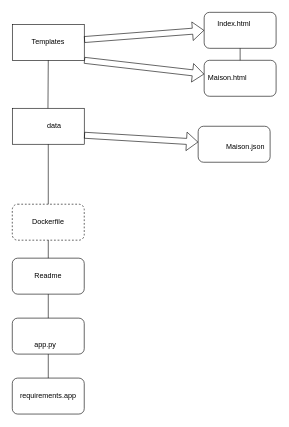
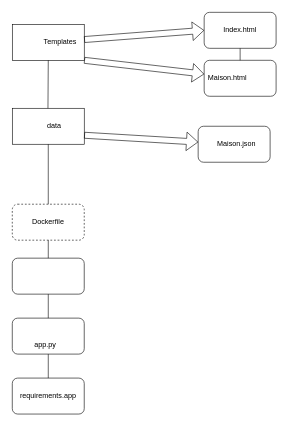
  <mxCell id="0" />
  <mxCell id="1" parent="0" />
  <mxCell id="2" value="" style="rounded=0;whiteSpace=wrap;html=1;" vertex="1" parent="1"><mxGeometry x="20" y="180" width="120" height="60" as="geometry" /></mxCell>
  <mxCell id="3" value="" style="rounded=0;whiteSpace=wrap;html=1;" vertex="1" parent="1"><mxGeometry x="20" y="40" width="120" height="60" as="geometry" /></mxCell>
  <mxCell id="4" value="" style="rounded=1;whiteSpace=wrap;html=1;" vertex="1" parent="1"><mxGeometry x="340" width="120" height="60" as="geometry" y="20" /></mxCell>
  <mxCell id="5" value="" style="rounded=1;whiteSpace=wrap;html=1;" vertex="1" parent="1"><mxGeometry x="340" y="100" width="120" height="60" as="geometry" /></mxCell>
  <mxCell id="6" value="" style="rounded=1;whiteSpace=wrap;html=1;" vertex="1" parent="1"><mxGeometry x="330" y="210" width="120" height="60" as="geometry" /></mxCell>
  <mxCell id="7" value="Dockerfile" style="rounded=1;whiteSpace=wrap;html=1;dashed=1;" vertex="1" parent="1"><mxGeometry x="20" y="340" width="120" height="60" as="geometry" /></mxCell>
  <mxCell id="8" value="" style="rounded=1;whiteSpace=wrap;html=1;" vertex="1" parent="1"><mxGeometry x="20" y="430" width="120" height="60" as="geometry" /></mxCell>
  <mxCell id="9" value="" style="rounded=1;whiteSpace=wrap;html=1;" vertex="1" parent="1"><mxGeometry x="20" y="530" width="120" height="60" as="geometry" /></mxCell>
  <mxCell id="10" value="" style="rounded=1;whiteSpace=wrap;html=1;" vertex="1" parent="1"><mxGeometry x="20" y="630" width="120" height="60" as="geometry" /></mxCell>
- <mxCell id="11" value="Templates" style="text;html=1;strokeColor=none;fillColor=none;align=center;verticalAlign=middle;whiteSpace=wrap;rounded=0;" vertex="1" parent="1"><mxGeometry x="60" y="60" width="40" height="20" as="geometry" /></mxCell>
- <mxCell id="12" value="Index.html" style="text;html=1;strokeColor=none;fillColor=none;align=center;verticalAlign=middle;whiteSpace=wrap;rounded=0;" vertex="1" parent="1"><mxGeometry x="370" y="30" width="40" height="20" as="geometry" /></mxCell>
+ <mxCell id="11" value="Templates" style="text;html=1;strokeColor=none;fillColor=none;align=center;verticalAlign=middle;whiteSpace=wrap;rounded=0;" vertex="1" parent="1"><mxGeometry x="80" y="60" width="40" height="20" as="geometry" /></mxCell>
+ <mxCell id="12" value="Index.html" style="text;html=1;strokeColor=none;fillColor=none;align=center;verticalAlign=middle;whiteSpace=wrap;rounded=0;" vertex="1" parent="1"><mxGeometry x="380" y="40" width="40" height="20" as="geometry" /></mxCell>
  <mxCell id="13" value="Maison.html" style="text;html=1;strokeColor=none;fillColor=none;align=center;verticalAlign=middle;whiteSpace=wrap;rounded=0;" vertex="1" parent="1"><mxGeometry x="359" y="120" width="40" height="20" as="geometry" /></mxCell>
  <mxCell id="14" value="data" style="text;html=1;strokeColor=none;fillColor=none;align=center;verticalAlign=middle;whiteSpace=wrap;rounded=0;" vertex="1" parent="1"><mxGeometry x="70" y="200" width="40" height="20" as="geometry" /></mxCell>
- <mxCell id="15" value="Maison.json" style="text;html=1;strokeColor=none;fillColor=none;align=center;verticalAlign=middle;whiteSpace=wrap;rounded=0;" vertex="1" parent="1"><mxGeometry x="389" y="235" width="40" height="20" as="geometry" /></mxCell>
- <mxCell id="16" value="Readme" style="text;html=1;strokeColor=none;fillColor=none;align=center;verticalAlign=middle;whiteSpace=wrap;rounded=0;" vertex="1" parent="1"><mxGeometry x="60" y="450" width="40" height="20" as="geometry" /></mxCell>
+ <mxCell id="15" value="Maison.json" style="text;html=1;strokeColor=none;fillColor=none;align=center;verticalAlign=middle;whiteSpace=wrap;rounded=0;" vertex="1" parent="1"><mxGeometry x="374" y="230" width="40" height="20" as="geometry" /></mxCell>
  <mxCell id="17" value="app.py" style="text;html=1;strokeColor=none;fillColor=none;align=center;verticalAlign=middle;whiteSpace=wrap;rounded=0;" vertex="1" parent="1"><mxGeometry x="55" y="565" width="40" height="20" as="geometry" /></mxCell>
  <mxCell id="18" value="requirements.app" style="text;html=1;strokeColor=none;fillColor=none;align=center;verticalAlign=middle;whiteSpace=wrap;rounded=0;" vertex="1" parent="1"><mxGeometry x="60" y="650" width="40" height="20" as="geometry" /></mxCell>
  <mxCell id="19" value="" style="endArrow=none;html=1;exitX=0.5;exitY=0;exitDx=0;exitDy=0;entryX=0.5;entryY=1;entryDx=0;entryDy=0;" edge="1" parent="1" source="7" target="2"><mxGeometry width="50" height="50" relative="1" as="geometry"><mxPoint x="60" y="320" as="sourcePoint" /><mxPoint x="110" y="270" as="targetPoint" /></mxGeometry></mxCell>
  <mxCell id="20" value="" style="endArrow=none;html=1;exitX=0.5;exitY=0;exitDx=0;exitDy=0;entryX=0.5;entryY=1;entryDx=0;entryDy=0;" edge="1" parent="1" target="3"><mxGeometry width="50" height="50" relative="1" as="geometry"><mxPoint x="79.5" y="180" as="sourcePoint" /><mxPoint x="80" y="110" as="targetPoint" /></mxGeometry></mxCell>
  <mxCell id="21" value="" style="endArrow=none;html=1;entryX=0.5;entryY=1;entryDx=0;entryDy=0;exitX=0.5;exitY=0;exitDx=0;exitDy=0;" edge="1" parent="1" source="8" target="7"><mxGeometry width="50" height="50" relative="1" as="geometry"><mxPoint x="220" y="420" as="sourcePoint" /><mxPoint x="270" y="370" as="targetPoint" /></mxGeometry></mxCell>
  <mxCell id="22" value="" style="endArrow=none;html=1;entryX=0.5;entryY=0;entryDx=0;entryDy=0;exitX=0.5;exitY=1;exitDx=0;exitDy=0;" edge="1" parent="1" source="8" target="9"><mxGeometry width="50" height="50" relative="1" as="geometry"><mxPoint x="90" y="440" as="sourcePoint" /><mxPoint x="90" y="410" as="targetPoint" /></mxGeometry></mxCell>
  <mxCell id="23" value="" style="endArrow=none;html=1;exitX=0.5;exitY=1;exitDx=0;exitDy=0;entryX=0.5;entryY=0;entryDx=0;entryDy=0;" edge="1" parent="1" source="9" target="10"><mxGeometry width="50" height="50" relative="1" as="geometry"><mxPoint x="390" y="430" as="sourcePoint" /><mxPoint x="440" y="380" as="targetPoint" /></mxGeometry></mxCell>
  <mxCell id="24" value="" style="endArrow=none;html=1;entryX=0.5;entryY=1;entryDx=0;entryDy=0;" edge="1" parent="1" target="4"><mxGeometry width="50" height="50" relative="1" as="geometry"><mxPoint x="400" y="100" as="sourcePoint" /><mxPoint x="430" y="70" as="targetPoint" /></mxGeometry></mxCell>
  <mxCell id="25" value="" style="shape=flexArrow;endArrow=classic;html=1;entryX=0;entryY=0.5;entryDx=0;entryDy=0;" edge="1" parent="1" source="3" target="4"><mxGeometry width="50" height="50" relative="1" as="geometry"><mxPoint x="140" y="120" as="sourcePoint" /><mxPoint x="280" y="80" as="targetPoint" /></mxGeometry></mxCell>
  <mxCell id="26" value="" style="shape=flexArrow;endArrow=classic;html=1;exitX=1;exitY=1;exitDx=0;exitDy=0;" edge="1" parent="1" source="3" target="5"><mxGeometry width="50" height="50" relative="1" as="geometry"><mxPoint x="270" y="190" as="sourcePoint" /><mxPoint x="320" y="140" as="targetPoint" /></mxGeometry></mxCell>
  <mxCell id="27" value="" style="shape=flexArrow;endArrow=classic;html=1;exitX=1;exitY=0.75;exitDx=0;exitDy=0;" edge="1" parent="1" source="2" target="6"><mxGeometry width="50" height="50" relative="1" as="geometry"><mxPoint x="160" y="240" as="sourcePoint" /><mxPoint x="210" y="190" as="targetPoint" /></mxGeometry></mxCell>
